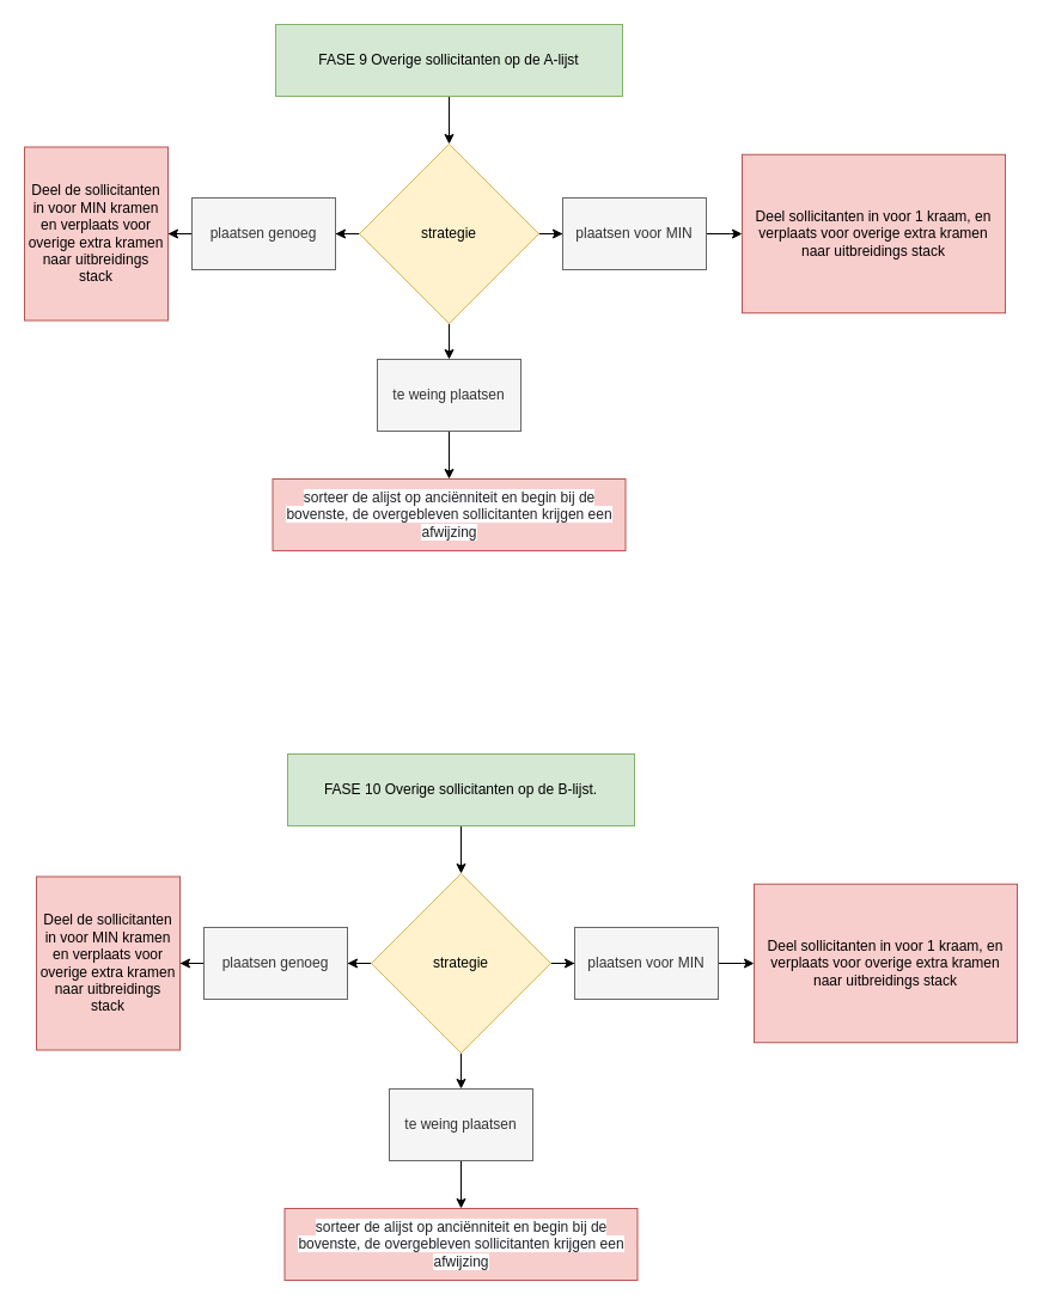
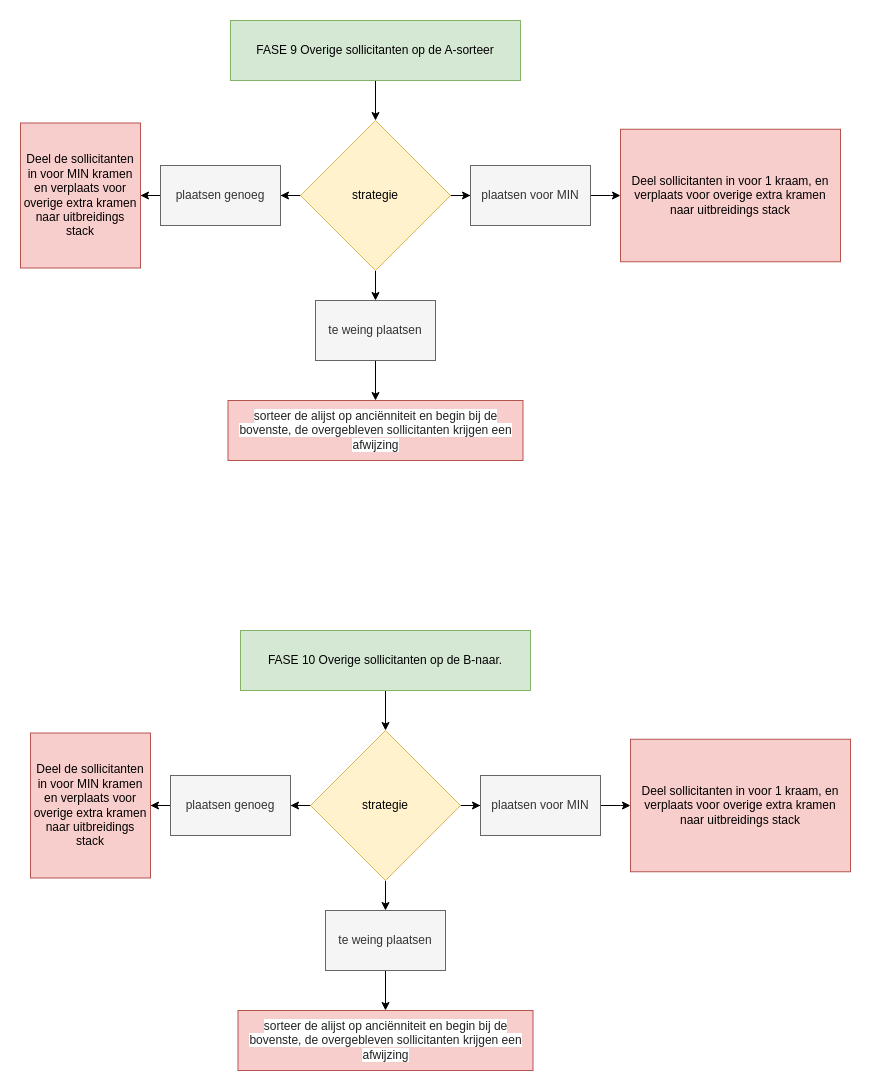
  <mxCell id="0" />
  <mxCell id="1" parent="0" />
  <mxCell id="2" style="edgeStyle=orthogonalEdgeStyle;rounded=0;orthogonalLoop=1;jettySize=auto;html=1;" parent="1" source="3" target="7" edge="1"><mxGeometry relative="1" as="geometry" /></mxCell>
- <mxCell id="3" value="FASE 9 Overige sollicitanten op de A-lijst" style="rounded=0;whiteSpace=wrap;html=1;fillColor=#d5e8d4;strokeColor=#82b366;" parent="1" vertex="1"><mxGeometry x="230" y="20" width="290" height="60" as="geometry" /></mxCell>
+ <mxCell id="3" value="FASE 9 Overige sollicitanten op de A-sorteer" style="rounded=0;whiteSpace=wrap;html=1;fillColor=#d5e8d4;strokeColor=#82b366;" parent="1" vertex="1"><mxGeometry x="230" y="20" width="290" height="60" as="geometry" /></mxCell>
  <mxCell id="4" style="edgeStyle=orthogonalEdgeStyle;rounded=0;orthogonalLoop=1;jettySize=auto;html=1;" parent="1" source="7" target="9" edge="1"><mxGeometry relative="1" as="geometry" /></mxCell>
  <mxCell id="5" value="" style="edgeStyle=orthogonalEdgeStyle;rounded=0;orthogonalLoop=1;jettySize=auto;html=1;" parent="1" source="7" target="11" edge="1"><mxGeometry relative="1" as="geometry" /></mxCell>
  <mxCell id="6" value="" style="edgeStyle=orthogonalEdgeStyle;rounded=0;orthogonalLoop=1;jettySize=auto;html=1;" parent="1" source="7" target="13" edge="1"><mxGeometry relative="1" as="geometry" /></mxCell>
  <mxCell id="7" value="strategie" style="rhombus;whiteSpace=wrap;html=1;fillColor=#fff2cc;strokeColor=#d6b656;" parent="1" vertex="1"><mxGeometry x="300" y="120" width="150" height="150" as="geometry" /></mxCell>
  <mxCell id="8" style="edgeStyle=orthogonalEdgeStyle;rounded=0;orthogonalLoop=1;jettySize=auto;html=1;exitX=0;exitY=0.5;exitDx=0;exitDy=0;" parent="1" source="9" target="16" edge="1"><mxGeometry relative="1" as="geometry" /></mxCell>
  <mxCell id="9" value="plaatsen genoeg" style="rounded=0;whiteSpace=wrap;html=1;fillColor=#f5f5f5;fontColor=#333333;strokeColor=#666666;" parent="1" vertex="1"><mxGeometry x="160" y="165" width="120" height="60" as="geometry" /></mxCell>
  <mxCell id="10" style="edgeStyle=orthogonalEdgeStyle;rounded=0;orthogonalLoop=1;jettySize=auto;html=1;fontSize=12;" parent="1" source="11" target="15" edge="1"><mxGeometry relative="1" as="geometry" /></mxCell>
  <mxCell id="11" value="plaatsen voor MIN" style="whiteSpace=wrap;html=1;fillColor=#f5f5f5;fontColor=#333333;strokeColor=#666666;" parent="1" vertex="1"><mxGeometry x="470" y="165" width="120" height="60" as="geometry" /></mxCell>
  <mxCell id="12" style="edgeStyle=orthogonalEdgeStyle;rounded=0;orthogonalLoop=1;jettySize=auto;html=1;entryX=0.5;entryY=0;entryDx=0;entryDy=0;fontSize=12;" parent="1" source="13" target="14" edge="1"><mxGeometry relative="1" as="geometry" /></mxCell>
  <mxCell id="13" value="te weing plaatsen" style="whiteSpace=wrap;html=1;fillColor=#f5f5f5;fontColor=#333333;strokeColor=#666666;" parent="1" vertex="1"><mxGeometry x="315" y="300" width="120" height="60" as="geometry" /></mxCell>
  <mxCell id="14" value="&lt;span style=&quot;color: rgb(32 , 33 , 36) ; font-family: &amp;#34;arial&amp;#34; , sans-serif ; text-align: left ; background-color: rgb(255 , 255 , 255)&quot;&gt;&lt;font style=&quot;font-size: 12px&quot;&gt;sorteer de alijst op anciënniteit en begin bij de bovenste, de overgebleven sollicitanten krijgen een afwijzing&lt;/font&gt;&lt;/span&gt;" style="rounded=0;whiteSpace=wrap;html=1;fillColor=#f8cecc;strokeColor=#b85450;" parent="1" vertex="1"><mxGeometry x="227.5" y="400" width="295" height="60" as="geometry" /></mxCell>
  <mxCell id="15" value="Deel sollicitanten in voor 1 kraam, en verplaats voor overige extra kramen naar uitbreidings stack" style="rounded=0;whiteSpace=wrap;html=1;fillColor=#f8cecc;strokeColor=#b85450;" parent="1" vertex="1"><mxGeometry x="620" y="128.75" width="220" height="132.5" as="geometry" /></mxCell>
  <mxCell id="16" value="Deel de sollicitanten in voor MIN kramen en verplaats voor overige extra kramen naar uitbreidings stack" style="rounded=0;whiteSpace=wrap;html=1;fillColor=#f8cecc;strokeColor=#b85450;" parent="1" vertex="1"><mxGeometry x="20" y="122.5" width="120" height="145" as="geometry" /></mxCell>
  <mxCell id="17" style="edgeStyle=orthogonalEdgeStyle;rounded=0;orthogonalLoop=1;jettySize=auto;html=1;" parent="1" source="18" target="22" edge="1"><mxGeometry relative="1" as="geometry" /></mxCell>
- <mxCell id="18" value="FASE 10 Overige sollicitanten op de B-lijst." style="rounded=0;whiteSpace=wrap;html=1;fillColor=#d5e8d4;strokeColor=#82b366;" parent="1" vertex="1"><mxGeometry x="240" y="630" width="290" height="60" as="geometry" /></mxCell>
+ <mxCell id="18" value="FASE 10 Overige sollicitanten op de B-naar." style="rounded=0;whiteSpace=wrap;html=1;fillColor=#d5e8d4;strokeColor=#82b366;" parent="1" vertex="1"><mxGeometry x="240" y="630" width="290" height="60" as="geometry" /></mxCell>
  <mxCell id="19" style="edgeStyle=orthogonalEdgeStyle;rounded=0;orthogonalLoop=1;jettySize=auto;html=1;" parent="1" source="22" target="24" edge="1"><mxGeometry relative="1" as="geometry" /></mxCell>
  <mxCell id="20" value="" style="edgeStyle=orthogonalEdgeStyle;rounded=0;orthogonalLoop=1;jettySize=auto;html=1;" parent="1" source="22" target="26" edge="1"><mxGeometry relative="1" as="geometry" /></mxCell>
  <mxCell id="21" value="" style="edgeStyle=orthogonalEdgeStyle;rounded=0;orthogonalLoop=1;jettySize=auto;html=1;" parent="1" source="22" target="28" edge="1"><mxGeometry relative="1" as="geometry" /></mxCell>
  <mxCell id="22" value="strategie" style="rhombus;whiteSpace=wrap;html=1;fillColor=#fff2cc;strokeColor=#d6b656;" parent="1" vertex="1"><mxGeometry x="310" y="730" width="150" height="150" as="geometry" /></mxCell>
  <mxCell id="23" style="edgeStyle=orthogonalEdgeStyle;rounded=0;orthogonalLoop=1;jettySize=auto;html=1;exitX=0;exitY=0.5;exitDx=0;exitDy=0;" parent="1" source="24" target="31" edge="1"><mxGeometry relative="1" as="geometry" /></mxCell>
  <mxCell id="24" value="plaatsen genoeg" style="rounded=0;whiteSpace=wrap;html=1;fillColor=#f5f5f5;fontColor=#333333;strokeColor=#666666;" parent="1" vertex="1"><mxGeometry x="170" y="775" width="120" height="60" as="geometry" /></mxCell>
  <mxCell id="25" style="edgeStyle=orthogonalEdgeStyle;rounded=0;orthogonalLoop=1;jettySize=auto;html=1;fontSize=12;" parent="1" source="26" target="30" edge="1"><mxGeometry relative="1" as="geometry" /></mxCell>
  <mxCell id="26" value="plaatsen voor MIN" style="whiteSpace=wrap;html=1;fillColor=#f5f5f5;fontColor=#333333;strokeColor=#666666;" parent="1" vertex="1"><mxGeometry x="480" y="775" width="120" height="60" as="geometry" /></mxCell>
  <mxCell id="27" style="edgeStyle=orthogonalEdgeStyle;rounded=0;orthogonalLoop=1;jettySize=auto;html=1;entryX=0.5;entryY=0;entryDx=0;entryDy=0;fontSize=12;" parent="1" source="28" target="29" edge="1"><mxGeometry relative="1" as="geometry" /></mxCell>
  <mxCell id="28" value="te weing plaatsen" style="whiteSpace=wrap;html=1;fillColor=#f5f5f5;fontColor=#333333;strokeColor=#666666;" parent="1" vertex="1"><mxGeometry x="325" y="910" width="120" height="60" as="geometry" /></mxCell>
  <mxCell id="29" value="&lt;span style=&quot;color: rgb(32 , 33 , 36) ; font-family: &amp;#34;arial&amp;#34; , sans-serif ; text-align: left ; background-color: rgb(255 , 255 , 255)&quot;&gt;&lt;font style=&quot;font-size: 12px&quot;&gt;sorteer de alijst op anciënniteit en begin bij de bovenste, de overgebleven sollicitanten krijgen een afwijzing&lt;/font&gt;&lt;/span&gt;" style="rounded=0;whiteSpace=wrap;html=1;fillColor=#f8cecc;strokeColor=#b85450;" parent="1" vertex="1"><mxGeometry x="237.5" y="1010" width="295" height="60" as="geometry" /></mxCell>
  <mxCell id="30" value="Deel sollicitanten in voor 1 kraam, en verplaats voor overige extra kramen naar uitbreidings stack" style="rounded=0;whiteSpace=wrap;html=1;fillColor=#f8cecc;strokeColor=#b85450;" parent="1" vertex="1"><mxGeometry x="630" y="738.75" width="220" height="132.5" as="geometry" /></mxCell>
  <mxCell id="31" value="Deel de sollicitanten in voor MIN kramen en verplaats voor overige extra kramen naar uitbreidings stack" style="rounded=0;whiteSpace=wrap;html=1;fillColor=#f8cecc;strokeColor=#b85450;" parent="1" vertex="1"><mxGeometry x="30" y="732.5" width="120" height="145" as="geometry" /></mxCell>
